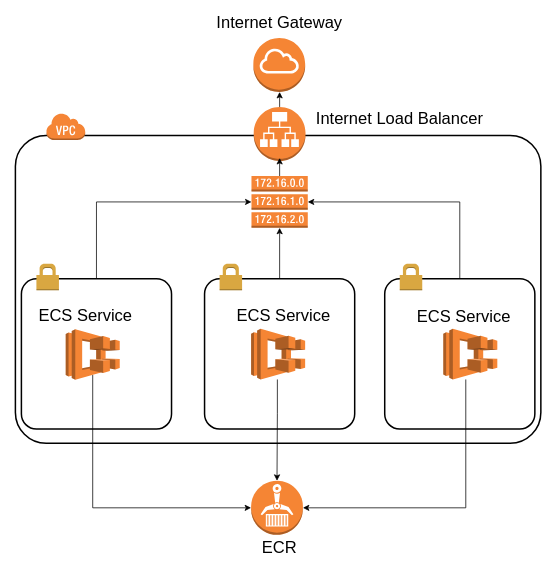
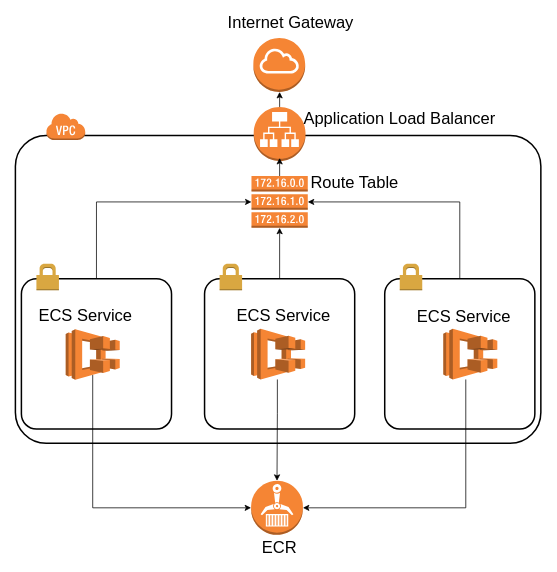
  <mxCell id="0" />
  <mxCell id="1" parent="0" />
  <mxCell id="2" value="" style="rounded=1;arcSize=10;dashed=0;strokeColor=#000000;fillColor=none;gradientColor=none;strokeWidth=2;" vertex="1" parent="1"><mxGeometry x="20" y="180" width="700" height="410" as="geometry" /></mxCell>
  <mxCell id="3" value="" style="dashed=0;html=1;shape=mxgraph.aws3.virtual_private_cloud;fillColor=#F58536;gradientColor=none;dashed=0;" vertex="1" parent="1"><mxGeometry x="61" y="150" width="52" height="36" as="geometry" /></mxCell>
  <mxCell id="4" style="edgeStyle=orthogonalEdgeStyle;rounded=0;orthogonalLoop=1;jettySize=auto;html=1;entryX=0;entryY=0.5;entryDx=0;entryDy=0;entryPerimeter=0;exitX=0.5;exitY=0.905;exitDx=0;exitDy=0;exitPerimeter=0;" edge="1" parent="1" source="19" target="24"><mxGeometry relative="1" as="geometry"><Array as="points"><mxPoint x="123" y="676" /></Array></mxGeometry></mxCell>
  <mxCell id="5" style="edgeStyle=orthogonalEdgeStyle;rounded=0;orthogonalLoop=1;jettySize=auto;html=1;entryX=0;entryY=0.5;entryDx=0;entryDy=0;entryPerimeter=0;exitX=0.5;exitY=0;exitDx=0;exitDy=0;" edge="1" parent="1" source="6" target="18"><mxGeometry relative="1" as="geometry" /></mxCell>
  <mxCell id="6" value="" style="rounded=1;arcSize=10;dashed=0;strokeColor=#000000;fillColor=none;gradientColor=none;strokeWidth=2;" vertex="1" parent="1"><mxGeometry x="28" y="371" width="200" height="200" as="geometry" /></mxCell>
  <mxCell id="7" value="" style="dashed=0;html=1;shape=mxgraph.aws3.permissions;fillColor=#D9A741;gradientColor=none;dashed=0;" vertex="1" parent="1"><mxGeometry x="48" y="351" width="30" height="35" as="geometry" /></mxCell>
  <mxCell id="8" style="edgeStyle=orthogonalEdgeStyle;rounded=0;orthogonalLoop=1;jettySize=auto;html=1;" edge="1" parent="1" source="9" target="18"><mxGeometry relative="1" as="geometry" /></mxCell>
  <mxCell id="9" value="" style="rounded=1;arcSize=10;dashed=0;strokeColor=#000000;fillColor=none;gradientColor=none;strokeWidth=2;" vertex="1" parent="1"><mxGeometry x="272" y="371" width="200" height="200" as="geometry" /></mxCell>
  <mxCell id="10" value="" style="dashed=0;html=1;shape=mxgraph.aws3.permissions;fillColor=#D9A741;gradientColor=none;dashed=0;" vertex="1" parent="1"><mxGeometry x="292" y="351" width="30" height="35" as="geometry" /></mxCell>
  <mxCell id="11" style="edgeStyle=orthogonalEdgeStyle;rounded=0;orthogonalLoop=1;jettySize=auto;html=1;entryX=1;entryY=0.5;entryDx=0;entryDy=0;entryPerimeter=0;exitX=0.5;exitY=0;exitDx=0;exitDy=0;" edge="1" parent="1" source="12" target="18"><mxGeometry relative="1" as="geometry" /></mxCell>
  <mxCell id="12" value="" style="rounded=1;arcSize=10;dashed=0;strokeColor=#000000;fillColor=none;gradientColor=none;strokeWidth=2;" vertex="1" parent="1"><mxGeometry x="512" y="371" width="200" height="200" as="geometry" /></mxCell>
  <mxCell id="13" value="" style="dashed=0;html=1;shape=mxgraph.aws3.permissions;fillColor=#D9A741;gradientColor=none;dashed=0;" vertex="1" parent="1"><mxGeometry x="532" y="351" width="30" height="35" as="geometry" /></mxCell>
  <mxCell id="14" style="edgeStyle=orthogonalEdgeStyle;rounded=0;orthogonalLoop=1;jettySize=auto;html=1;entryX=0.5;entryY=1;entryDx=0;entryDy=0;entryPerimeter=0;" edge="1" parent="1" source="15" target="16"><mxGeometry relative="1" as="geometry" /></mxCell>
  <mxCell id="15" value="" style="outlineConnect=0;dashed=0;verticalLabelPosition=bottom;verticalAlign=top;align=center;html=1;shape=mxgraph.aws3.application_load_balancer;fillColor=#F58536;gradientColor=none;" vertex="1" parent="1"><mxGeometry x="337.5" y="142" width="69" height="72" as="geometry" /></mxCell>
  <mxCell id="16" value="" style="outlineConnect=0;dashed=0;verticalLabelPosition=bottom;verticalAlign=top;align=center;html=1;shape=mxgraph.aws3.internet_gateway;fillColor=#F58534;gradientColor=none;" vertex="1" parent="1"><mxGeometry x="337" y="50" width="69" height="72" as="geometry" /></mxCell>
  <mxCell id="17" style="edgeStyle=orthogonalEdgeStyle;rounded=0;orthogonalLoop=1;jettySize=auto;html=1;" edge="1" parent="1" source="18"><mxGeometry relative="1" as="geometry"><mxPoint x="372" y="210" as="targetPoint" /></mxGeometry></mxCell>
  <mxCell id="18" value="" style="outlineConnect=0;dashed=0;verticalLabelPosition=bottom;verticalAlign=top;align=center;html=1;shape=mxgraph.aws3.route_table;fillColor=#F58536;gradientColor=none;" vertex="1" parent="1"><mxGeometry x="334.5" y="234" width="75" height="69" as="geometry" /></mxCell>
  <mxCell id="19" value="" style="outlineConnect=0;dashed=0;verticalLabelPosition=bottom;verticalAlign=top;align=center;html=1;shape=mxgraph.aws3.ecs;fillColor=#F58534;gradientColor=none;" vertex="1" parent="1"><mxGeometry x="87" y="438" width="72" height="67.5" as="geometry" /></mxCell>
  <mxCell id="20" style="edgeStyle=orthogonalEdgeStyle;rounded=0;orthogonalLoop=1;jettySize=auto;html=1;entryX=0.5;entryY=0;entryDx=0;entryDy=0;entryPerimeter=0;" edge="1" parent="1" source="21" target="24"><mxGeometry relative="1" as="geometry"><Array as="points"><mxPoint x="369" y="550" /><mxPoint x="369" y="550" /></Array></mxGeometry></mxCell>
  <mxCell id="21" value="" style="outlineConnect=0;dashed=0;verticalLabelPosition=bottom;verticalAlign=top;align=center;html=1;shape=mxgraph.aws3.ecs;fillColor=#F58534;gradientColor=none;" vertex="1" parent="1"><mxGeometry x="334" y="437.5" width="72" height="67.5" as="geometry" /></mxCell>
  <mxCell id="22" style="edgeStyle=orthogonalEdgeStyle;rounded=0;orthogonalLoop=1;jettySize=auto;html=1;entryX=1;entryY=0.5;entryDx=0;entryDy=0;entryPerimeter=0;" edge="1" parent="1" source="23" target="24"><mxGeometry relative="1" as="geometry"><Array as="points"><mxPoint x="620" y="676" /></Array></mxGeometry></mxCell>
  <mxCell id="23" value="" style="outlineConnect=0;dashed=0;verticalLabelPosition=bottom;verticalAlign=top;align=center;html=1;shape=mxgraph.aws3.ecs;fillColor=#F58534;gradientColor=none;" vertex="1" parent="1"><mxGeometry x="590" y="437.5" width="72" height="67.5" as="geometry" /></mxCell>
  <mxCell id="24" value="" style="outlineConnect=0;dashed=0;verticalLabelPosition=bottom;verticalAlign=top;align=center;html=1;shape=mxgraph.aws3.ecr;fillColor=#F58534;gradientColor=none;" vertex="1" parent="1"><mxGeometry x="334" y="640" width="69" height="72" as="geometry" /></mxCell>
- <mxCell id="25" value="Internet Gateway" style="text;html=1;strokeColor=none;fillColor=none;align=center;verticalAlign=middle;whiteSpace=wrap;rounded=0;fontSize=22;" vertex="1" parent="1"><mxGeometry x="284" y="20" width="176" height="20" as="geometry" /></mxCell>
- <mxCell id="26" value="Internet Load Balancer" style="text;html=1;strokeColor=none;fillColor=none;align=center;verticalAlign=middle;whiteSpace=wrap;rounded=0;fontSize=22;" vertex="1" parent="1"><mxGeometry x="397" y="148" width="270" height="20" as="geometry" /></mxCell>
+ <mxCell id="25" value="Internet Gateway" style="text;html=1;strokeColor=none;fillColor=none;align=center;verticalAlign=middle;whiteSpace=wrap;rounded=0;fontSize=22;" vertex="1" parent="1"><mxGeometry x="299" y="20" width="176" height="20" as="geometry" /></mxCell>
+ <mxCell id="26" value="Application Load Balancer" style="text;html=1;strokeColor=none;fillColor=none;align=center;verticalAlign=middle;whiteSpace=wrap;rounded=0;fontSize=22;" vertex="1" parent="1"><mxGeometry x="397" y="148" width="270" height="20" as="geometry" /></mxCell>
+ <mxCell id="27" value="Route Table" style="text;html=1;strokeColor=none;fillColor=none;align=center;verticalAlign=middle;whiteSpace=wrap;rounded=0;fontSize=22;" vertex="1" parent="1"><mxGeometry x="412" y="234" width="120" height="20" as="geometry" /></mxCell>
  <mxCell id="28" value="ECS Service" style="text;html=1;strokeColor=none;fillColor=none;align=center;verticalAlign=middle;whiteSpace=wrap;rounded=0;fontSize=22;" vertex="1" parent="1"><mxGeometry x="49.5" y="410" width="127" height="20" as="geometry" /></mxCell>
  <mxCell id="29" value="ECR" style="text;html=1;strokeColor=none;fillColor=none;align=center;verticalAlign=middle;whiteSpace=wrap;rounded=0;fontSize=22;" vertex="1" parent="1"><mxGeometry x="352" y="720" width="40" height="20" as="geometry" /></mxCell>
  <mxCell id="30" value="ECS Service" style="text;html=1;strokeColor=none;fillColor=none;align=center;verticalAlign=middle;whiteSpace=wrap;rounded=0;fontSize=22;" vertex="1" parent="1"><mxGeometry x="307" y="410" width="141" height="20" as="geometry" /></mxCell>
  <mxCell id="31" value="ECS Service" style="text;html=1;strokeColor=none;fillColor=none;align=center;verticalAlign=middle;whiteSpace=wrap;rounded=0;fontSize=22;" vertex="1" parent="1"><mxGeometry x="547" y="412" width="141" height="20" as="geometry" /></mxCell>
